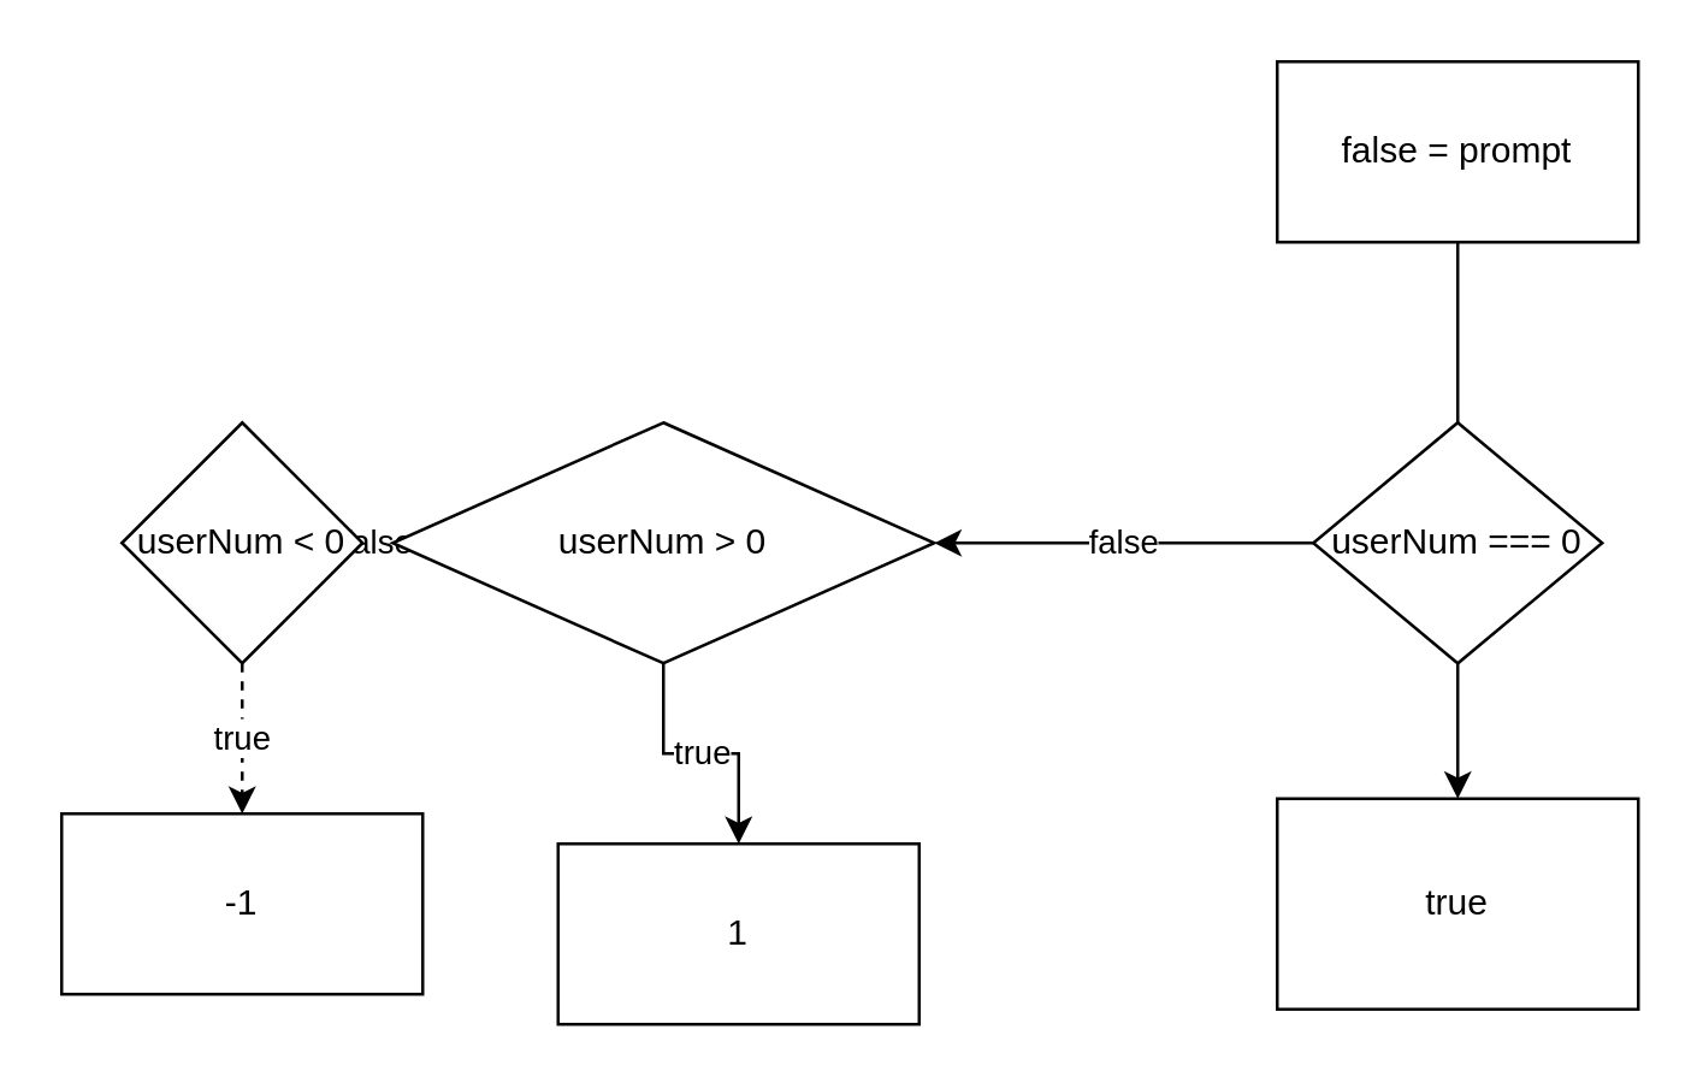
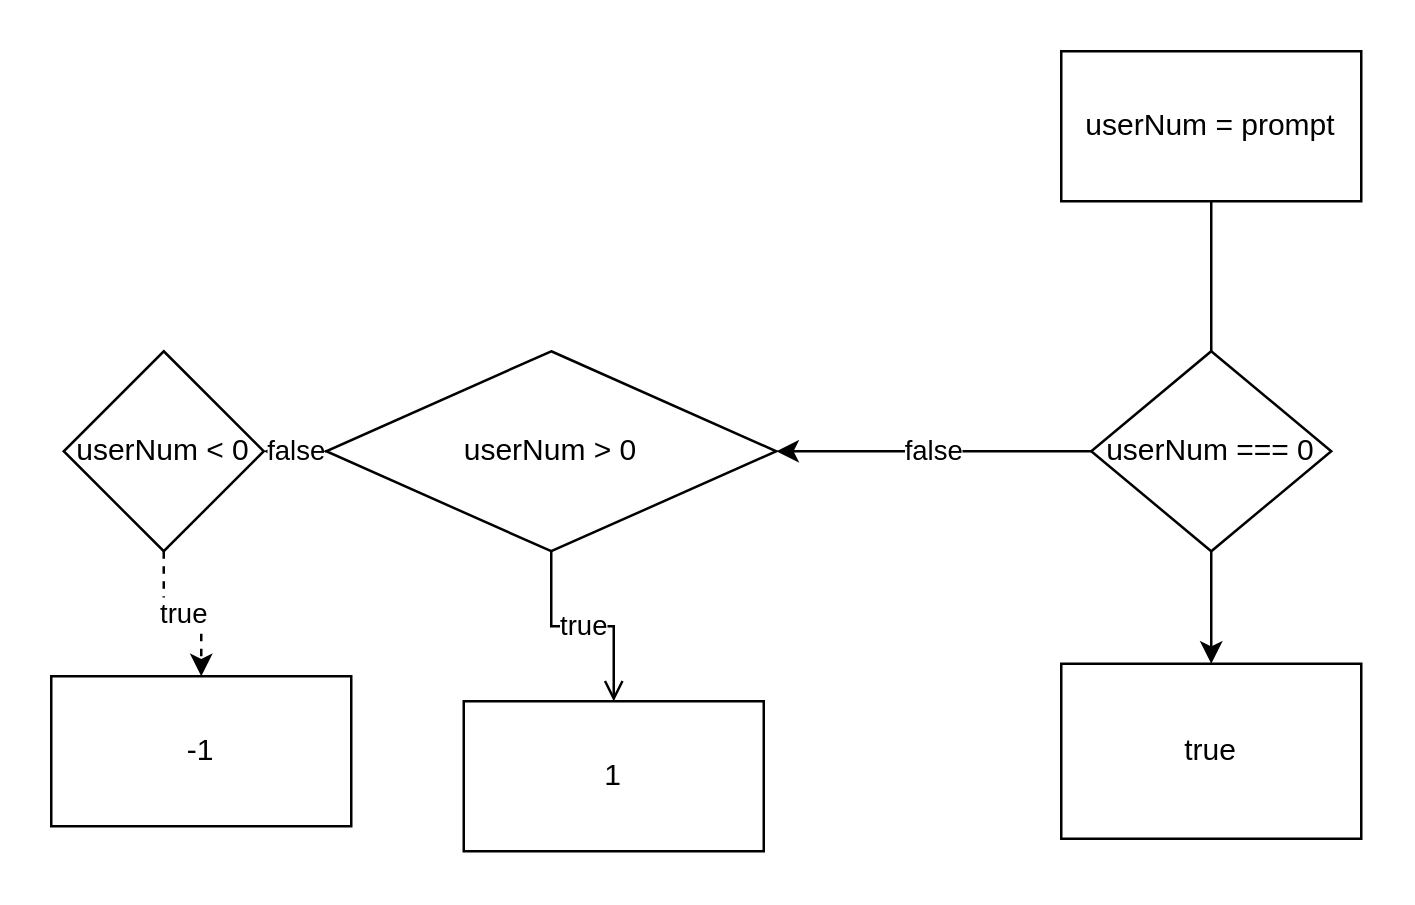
  <mxCell id="0" />
  <mxCell id="1" parent="0" />
  <mxCell id="2" style="edgeStyle=orthogonalEdgeStyle;rounded=0;orthogonalLoop=1;jettySize=auto;html=1;entryX=0.5;entryY=0;entryDx=0;entryDy=0;" edge="1" parent="1" source="3"><mxGeometry relative="1" as="geometry"><mxPoint x="484" y="170" as="targetPoint" /></mxGeometry></mxCell>
- <mxCell id="3" value="false = prompt" style="rounded=0;whiteSpace=wrap;html=1;" vertex="1" parent="1"><mxGeometry x="424" y="20" width="120" height="60" as="geometry" /></mxCell>
+ <mxCell id="3" value="userNum = prompt" style="rounded=0;whiteSpace=wrap;html=1;" vertex="1" parent="1"><mxGeometry x="424" y="20" width="120" height="60" as="geometry" /></mxCell>
  <mxCell id="4" value="false" style="edgeStyle=orthogonalEdgeStyle;rounded=0;orthogonalLoop=1;jettySize=auto;html=1;" edge="1" parent="1" source="6" target="9"><mxGeometry relative="1" as="geometry" /></mxCell>
  <mxCell id="5" value="" style="edgeStyle=orthogonalEdgeStyle;rounded=0;orthogonalLoop=1;jettySize=auto;html=1;" edge="1" parent="1" source="6" target="14"><mxGeometry relative="1" as="geometry" /></mxCell>
  <mxCell id="6" value="userNum === 0" style="rhombus;whiteSpace=wrap;html=1;" vertex="1" parent="1"><mxGeometry x="436" y="140" width="96" height="80" as="geometry" /></mxCell>
  <mxCell id="7" value="false" style="edgeStyle=orthogonalEdgeStyle;rounded=0;orthogonalLoop=1;jettySize=auto;html=1;" edge="1" parent="1" source="9" target="11"><mxGeometry relative="1" as="geometry" /></mxCell>
- <mxCell id="8" value="true" style="edgeStyle=orthogonalEdgeStyle;rounded=0;orthogonalLoop=1;jettySize=auto;html=1;" edge="1" parent="1" source="9" target="12"><mxGeometry relative="1" as="geometry" /></mxCell>
+ <mxCell id="8" value="true" style="edgeStyle=orthogonalEdgeStyle;rounded=0;orthogonalLoop=1;jettySize=auto;html=1;endArrow=open;" edge="1" parent="1" source="9" target="12"><mxGeometry relative="1" as="geometry" /></mxCell>
  <mxCell id="9" value="userNum &amp;gt; 0" style="rhombus;whiteSpace=wrap;html=1;" vertex="1" parent="1"><mxGeometry x="130" y="140" width="180" height="80" as="geometry" /></mxCell>
  <mxCell id="10" value="true" style="edgeStyle=orthogonalEdgeStyle;rounded=0;orthogonalLoop=1;jettySize=auto;html=1;dashed=1;" edge="1" parent="1" source="11" target="13"><mxGeometry relative="1" as="geometry" /></mxCell>
- <mxCell id="11" value="userNum &amp;lt; 0" style="rhombus;whiteSpace=wrap;html=1;" vertex="1" parent="1"><mxGeometry x="40" y="140" width="80" height="80" as="geometry" /></mxCell>
+ <mxCell id="11" value="userNum &amp;lt; 0" style="rhombus;whiteSpace=wrap;html=1;" vertex="1" parent="1"><mxGeometry x="25" y="140" width="80" height="80" as="geometry" /></mxCell>
  <mxCell id="12" value="1" style="whiteSpace=wrap;html=1;" vertex="1" parent="1"><mxGeometry x="185" y="280" width="120" height="60" as="geometry" /></mxCell>
  <mxCell id="13" value="-1" style="whiteSpace=wrap;html=1;" vertex="1" parent="1"><mxGeometry x="20" y="270" width="120" height="60" as="geometry" /></mxCell>
  <mxCell id="14" value="true" style="whiteSpace=wrap;html=1;" vertex="1" parent="1"><mxGeometry x="424" y="265" width="120" height="70" as="geometry" /></mxCell>
